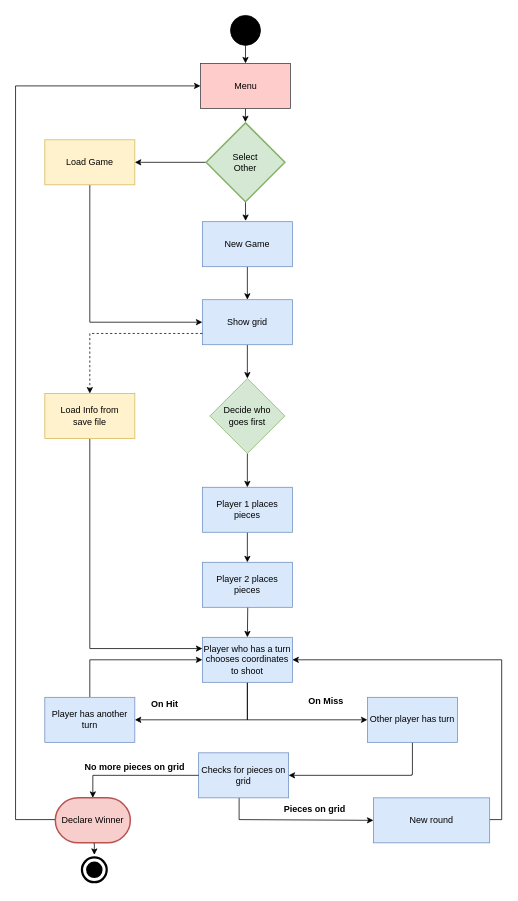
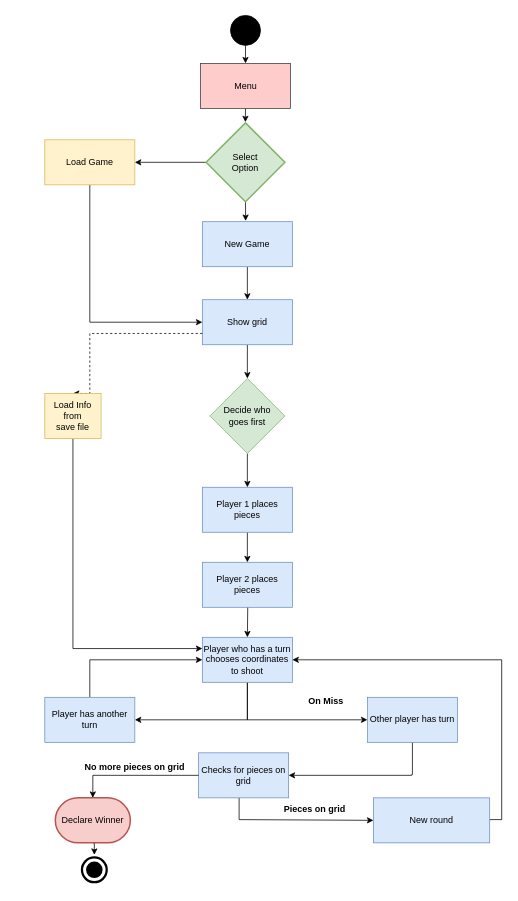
  <mxCell id="0" />
  <mxCell id="1" parent="0" />
  <mxCell id="2" value="" style="ellipse;shape=doubleEllipse;whiteSpace=wrap;html=1;aspect=fixed;fillColor=#000000;strokeColor=#FFFFFF;fontColor=#ffffff;perimeterSpacing=0;strokeWidth=4;shadow=0;" parent="1" vertex="1"><mxGeometry x="105" y="1139" width="40" height="40" as="geometry" /></mxCell>
  <mxCell id="3" style="edgeStyle=orthogonalEdgeStyle;rounded=0;orthogonalLoop=1;jettySize=auto;html=1;exitX=0.5;exitY=1;exitDx=0;exitDy=0;shadow=0;" parent="1" source="4" edge="1"><mxGeometry relative="1" as="geometry"><mxPoint x="326.381" y="162.333" as="targetPoint" /></mxGeometry></mxCell>
  <mxCell id="4" value="Menu" style="rounded=0;whiteSpace=wrap;html=1;fillColor=#ffcccc;strokeColor=#36393d;shadow=0;" parent="1" vertex="1"><mxGeometry x="266.5" y="84" width="120" height="60" as="geometry" /></mxCell>
  <mxCell id="5" style="edgeStyle=orthogonalEdgeStyle;rounded=0;orthogonalLoop=1;jettySize=auto;html=1;exitX=0.5;exitY=1;exitDx=0;exitDy=0;entryX=0;entryY=0.5;entryDx=0;entryDy=0;shadow=0;" parent="1" source="6" target="10" edge="1"><mxGeometry relative="1" as="geometry" /></mxCell>
  <mxCell id="6" value="Load Game" style="rounded=0;whiteSpace=wrap;html=1;fillColor=#fff2cc;strokeColor=#d6b656;shadow=0;" parent="1" vertex="1"><mxGeometry x="59" y="185.86" width="120" height="60" as="geometry" /></mxCell>
  <mxCell id="7" value="" style="edgeStyle=orthogonalEdgeStyle;rounded=0;orthogonalLoop=1;jettySize=auto;html=1;shadow=0;" parent="1" source="8" target="10" edge="1"><mxGeometry relative="1" as="geometry" /></mxCell>
  <mxCell id="8" value="New Game" style="rounded=0;whiteSpace=wrap;html=1;fillColor=#dae8fc;strokeColor=#6c8ebf;shadow=0;" parent="1" vertex="1"><mxGeometry x="269" y="295" width="120" height="60" as="geometry" /></mxCell>
  <mxCell id="9" value="" style="edgeStyle=orthogonalEdgeStyle;rounded=0;orthogonalLoop=1;jettySize=auto;html=1;shadow=0;" parent="1" source="10" target="19" edge="1"><mxGeometry relative="1" as="geometry" /></mxCell>
  <mxCell id="10" value="Show grid" style="rounded=0;whiteSpace=wrap;html=1;fillColor=#dae8fc;strokeColor=#6c8ebf;shadow=0;" parent="1" vertex="1"><mxGeometry x="269" y="399" width="120" height="60" as="geometry" /></mxCell>
  <mxCell id="11" value="" style="edgeStyle=orthogonalEdgeStyle;rounded=0;orthogonalLoop=1;jettySize=auto;html=1;shadow=0;" parent="1" source="12" target="14" edge="1"><mxGeometry relative="1" as="geometry" /></mxCell>
  <mxCell id="12" value="Player 1 places pieces" style="rounded=0;whiteSpace=wrap;html=1;fillColor=#dae8fc;strokeColor=#6c8ebf;shadow=0;" parent="1" vertex="1"><mxGeometry x="269" y="649" width="120" height="60" as="geometry" /></mxCell>
  <mxCell id="13" value="" style="edgeStyle=orthogonalEdgeStyle;rounded=0;orthogonalLoop=1;jettySize=auto;html=1;shadow=0;" parent="1" target="17" edge="1"><mxGeometry relative="1" as="geometry"><mxPoint x="329" y="769" as="sourcePoint" /></mxGeometry></mxCell>
  <mxCell id="14" value="Player 2 places pieces" style="rounded=0;whiteSpace=wrap;html=1;fillColor=#dae8fc;strokeColor=#6c8ebf;shadow=0;" parent="1" vertex="1"><mxGeometry x="269" y="749" width="120" height="60" as="geometry" /></mxCell>
  <mxCell id="15" style="edgeStyle=orthogonalEdgeStyle;rounded=0;orthogonalLoop=1;jettySize=auto;html=1;exitX=0.5;exitY=1;exitDx=0;exitDy=0;entryX=1;entryY=0.5;entryDx=0;entryDy=0;shadow=0;" parent="1" source="17" target="27" edge="1"><mxGeometry relative="1" as="geometry" /></mxCell>
  <mxCell id="16" style="edgeStyle=orthogonalEdgeStyle;rounded=0;orthogonalLoop=1;jettySize=auto;html=1;exitX=0.5;exitY=1;exitDx=0;exitDy=0;entryX=0;entryY=0.5;entryDx=0;entryDy=0;shadow=0;" parent="1" source="17" target="29" edge="1"><mxGeometry relative="1" as="geometry" /></mxCell>
  <mxCell id="17" value="Player who has a turn chooses coordinates to shoot" style="rounded=0;whiteSpace=wrap;html=1;fillColor=#dae8fc;strokeColor=#6c8ebf;shadow=0;" parent="1" vertex="1"><mxGeometry x="269" y="849" width="120" height="60" as="geometry" /></mxCell>
  <mxCell id="18" value="" style="edgeStyle=orthogonalEdgeStyle;rounded=0;orthogonalLoop=1;jettySize=auto;html=1;shadow=0;" parent="1" source="19" target="12" edge="1"><mxGeometry relative="1" as="geometry" /></mxCell>
  <mxCell id="19" value="Decide who &lt;br&gt;goes first" style="rhombus;whiteSpace=wrap;html=1;fillColor=#d5e8d4;strokeColor=#82b366;shadow=0;" parent="1" vertex="1"><mxGeometry x="279" y="504" width="100" height="100" as="geometry" /></mxCell>
  <mxCell id="20" style="edgeStyle=orthogonalEdgeStyle;rounded=0;orthogonalLoop=1;jettySize=auto;html=1;exitX=0;exitY=0.75;exitDx=0;exitDy=0;entryX=0.5;entryY=0;entryDx=0;entryDy=0;shadow=0;dashed=1;" parent="1" source="10" target="25" edge="1"><mxGeometry relative="1" as="geometry"><Array as="points"><mxPoint x="119" y="444" /></Array></mxGeometry></mxCell>
  <mxCell id="21" style="edgeStyle=orthogonalEdgeStyle;rounded=0;orthogonalLoop=1;jettySize=auto;html=1;exitX=0;exitY=0.5;exitDx=0;exitDy=0;exitPerimeter=0;entryX=1;entryY=0.5;entryDx=0;entryDy=0;shadow=0;" parent="1" source="23" target="6" edge="1"><mxGeometry relative="1" as="geometry" /></mxCell>
  <mxCell id="22" style="edgeStyle=orthogonalEdgeStyle;rounded=0;orthogonalLoop=1;jettySize=auto;html=1;exitX=0.5;exitY=1;exitDx=0;exitDy=0;exitPerimeter=0;shadow=0;" parent="1" source="23" edge="1"><mxGeometry relative="1" as="geometry"><mxPoint x="326.667" y="294" as="targetPoint" /></mxGeometry></mxCell>
- <mxCell id="23" value="Select&lt;br&gt;Other" style="strokeWidth=2;html=1;shape=mxgraph.flowchart.decision;whiteSpace=wrap;fillColor=#d5e8d4;strokeColor=#82b366;shadow=0;" parent="1" vertex="1"><mxGeometry x="274" y="163.29" width="105" height="105.14" as="geometry" /></mxCell>
+ <mxCell id="23" value="Select&lt;br&gt;Option" style="strokeWidth=2;html=1;shape=mxgraph.flowchart.decision;whiteSpace=wrap;fillColor=#d5e8d4;strokeColor=#82b366;shadow=0;" parent="1" vertex="1"><mxGeometry x="274" y="163.29" width="105" height="105.14" as="geometry" /></mxCell>
  <mxCell id="24" style="edgeStyle=orthogonalEdgeStyle;rounded=0;orthogonalLoop=1;jettySize=auto;html=1;exitX=0.5;exitY=1;exitDx=0;exitDy=0;entryX=0;entryY=0.25;entryDx=0;entryDy=0;shadow=0;" parent="1" source="25" target="17" edge="1"><mxGeometry relative="1" as="geometry" /></mxCell>
- <mxCell id="25" value="Load Info from&lt;br&gt;save file" style="rounded=0;whiteSpace=wrap;html=1;fillColor=#fff2cc;strokeColor=#d6b656;shadow=0;" parent="1" vertex="1"><mxGeometry x="59" y="524" width="120" height="60" as="geometry" /></mxCell>
+ <mxCell id="25" value="Load Info from&lt;br&gt;save file" style="rounded=0;whiteSpace=wrap;html=1;fillColor=#fff2cc;strokeColor=#d6b656;shadow=0;" parent="1" vertex="1"><mxGeometry x="59" y="524" width="75" height="60" as="geometry" /></mxCell>
  <mxCell id="26" style="edgeStyle=orthogonalEdgeStyle;rounded=0;orthogonalLoop=1;jettySize=auto;html=1;exitX=0.5;exitY=0;exitDx=0;exitDy=0;entryX=0;entryY=0.5;entryDx=0;entryDy=0;shadow=0;" parent="1" source="27" target="17" edge="1"><mxGeometry relative="1" as="geometry" /></mxCell>
  <mxCell id="27" value="Player has another turn" style="rounded=0;whiteSpace=wrap;html=1;fillColor=#dae8fc;strokeColor=#6c8ebf;shadow=0;" parent="1" vertex="1"><mxGeometry x="59" y="929" width="120" height="60" as="geometry" /></mxCell>
  <mxCell id="28" style="edgeStyle=orthogonalEdgeStyle;rounded=0;orthogonalLoop=1;jettySize=auto;html=1;exitX=0.5;exitY=1;exitDx=0;exitDy=0;entryX=1;entryY=0.5;entryDx=0;entryDy=0;shadow=0;" parent="1" source="29" target="33" edge="1"><mxGeometry relative="1" as="geometry"><Array as="points"><mxPoint x="548" y="1032" /></Array></mxGeometry></mxCell>
  <mxCell id="29" value="Other player has turn" style="rounded=0;whiteSpace=wrap;html=1;fillColor=#dae8fc;strokeColor=#6c8ebf;shadow=0;" parent="1" vertex="1"><mxGeometry x="489" y="929" width="120" height="60" as="geometry" /></mxCell>
- <mxCell id="30" value="On Hit" style="text;html=1;strokeColor=none;fillColor=none;align=center;verticalAlign=middle;whiteSpace=wrap;rounded=0;fontStyle=1;shadow=0;" parent="1" vertex="1"><mxGeometry x="199" y="929" width="40" height="20" as="geometry" /></mxCell>
  <mxCell id="31" value="On Miss" style="text;html=1;strokeColor=none;fillColor=none;align=center;verticalAlign=middle;whiteSpace=wrap;rounded=0;fontStyle=1;shadow=0;" parent="1" vertex="1"><mxGeometry x="399" y="919" width="70" height="30" as="geometry" /></mxCell>
  <mxCell id="32" style="edgeStyle=orthogonalEdgeStyle;rounded=0;orthogonalLoop=1;jettySize=auto;html=1;exitX=0.5;exitY=1;exitDx=0;exitDy=0;entryX=0;entryY=0.5;entryDx=0;entryDy=0;shadow=0;" parent="1" target="35" edge="1"><mxGeometry relative="1" as="geometry"><mxPoint x="334" y="1052" as="sourcePoint" /><Array as="points"><mxPoint x="318" y="1052" /><mxPoint x="318" y="1092" /></Array></mxGeometry></mxCell>
  <mxCell id="33" value="Checks for pieces on grid" style="rounded=0;whiteSpace=wrap;html=1;fillColor=#dae8fc;strokeColor=#6c8ebf;shadow=0;" parent="1" vertex="1"><mxGeometry x="264" y="1003" width="120" height="60" as="geometry" /></mxCell>
  <mxCell id="34" style="edgeStyle=orthogonalEdgeStyle;rounded=0;orthogonalLoop=1;jettySize=auto;html=1;exitX=1;exitY=0.5;exitDx=0;exitDy=0;entryX=1;entryY=0.5;entryDx=0;entryDy=0;shadow=0;" parent="1" source="35" target="17" edge="1"><mxGeometry relative="1" as="geometry"><mxPoint x="659" y="869" as="targetPoint" /><Array as="points"><mxPoint x="668" y="1092" /><mxPoint x="668" y="879" /></Array></mxGeometry></mxCell>
  <mxCell id="35" value="New round" style="rounded=0;whiteSpace=wrap;html=1;fillColor=#dae8fc;strokeColor=#6c8ebf;shadow=0;" parent="1" vertex="1"><mxGeometry x="497" y="1063" width="155" height="60" as="geometry" /></mxCell>
  <mxCell id="36" value="No more pieces on grid" style="text;html=1;strokeColor=none;fillColor=none;align=center;verticalAlign=middle;whiteSpace=wrap;rounded=0;fontStyle=1;shadow=0;" parent="1" vertex="1"><mxGeometry x="109" y="1013" width="140" height="20" as="geometry" /></mxCell>
  <mxCell id="37" value="Pieces on grid" style="text;html=1;strokeColor=none;fillColor=none;align=center;verticalAlign=middle;whiteSpace=wrap;rounded=0;fontStyle=1;shadow=0;" parent="1" vertex="1"><mxGeometry x="374" y="1063" width="90" height="30" as="geometry" /></mxCell>
- <mxCell id="38" style="edgeStyle=orthogonalEdgeStyle;rounded=0;orthogonalLoop=1;jettySize=auto;html=1;exitX=0;exitY=0.5;exitDx=0;exitDy=0;exitPerimeter=0;entryX=0;entryY=0.5;entryDx=0;entryDy=0;shadow=0;" parent="1" source="40" target="4" edge="1"><mxGeometry relative="1" as="geometry"><Array as="points"><mxPoint x="20" y="1092" /><mxPoint x="20" y="114" /></Array></mxGeometry></mxCell>
  <mxCell id="39" style="edgeStyle=orthogonalEdgeStyle;rounded=0;orthogonalLoop=1;jettySize=auto;html=1;exitX=0.5;exitY=1;exitDx=0;exitDy=0;exitPerimeter=0;entryX=0.5;entryY=0;entryDx=0;entryDy=0;shadow=0;" parent="1" source="40" target="2" edge="1"><mxGeometry relative="1" as="geometry" /></mxCell>
  <mxCell id="40" value="Declare Winner" style="strokeWidth=2;html=1;shape=mxgraph.flowchart.terminator;whiteSpace=wrap;fillColor=#f8cecc;strokeColor=#b85450;shadow=0;" parent="1" vertex="1"><mxGeometry x="73" y="1063" width="100" height="60" as="geometry" /></mxCell>
  <mxCell id="41" style="edgeStyle=orthogonalEdgeStyle;rounded=0;orthogonalLoop=1;jettySize=auto;html=1;exitX=0;exitY=0.5;exitDx=0;exitDy=0;entryX=0.5;entryY=0;entryDx=0;entryDy=0;shadow=0;" parent="1" source="33" target="40" edge="1"><mxGeometry relative="1" as="geometry"><mxPoint x="264" y="1033" as="sourcePoint" /><mxPoint x="109" y="1143" as="targetPoint" /></mxGeometry></mxCell>
  <mxCell id="42" style="edgeStyle=orthogonalEdgeStyle;rounded=0;orthogonalLoop=1;jettySize=auto;html=1;exitX=0.5;exitY=1;exitDx=0;exitDy=0;entryX=0.5;entryY=0;entryDx=0;entryDy=0;shadow=0;" parent="1" source="43" target="4" edge="1"><mxGeometry relative="1" as="geometry" /></mxCell>
  <mxCell id="43" value="" style="ellipse;shape=doubleEllipse;whiteSpace=wrap;html=1;aspect=fixed;fillColor=#000000;shadow=0;" parent="1" vertex="1"><mxGeometry x="306.5" y="20" width="40" height="40" as="geometry" /></mxCell>
